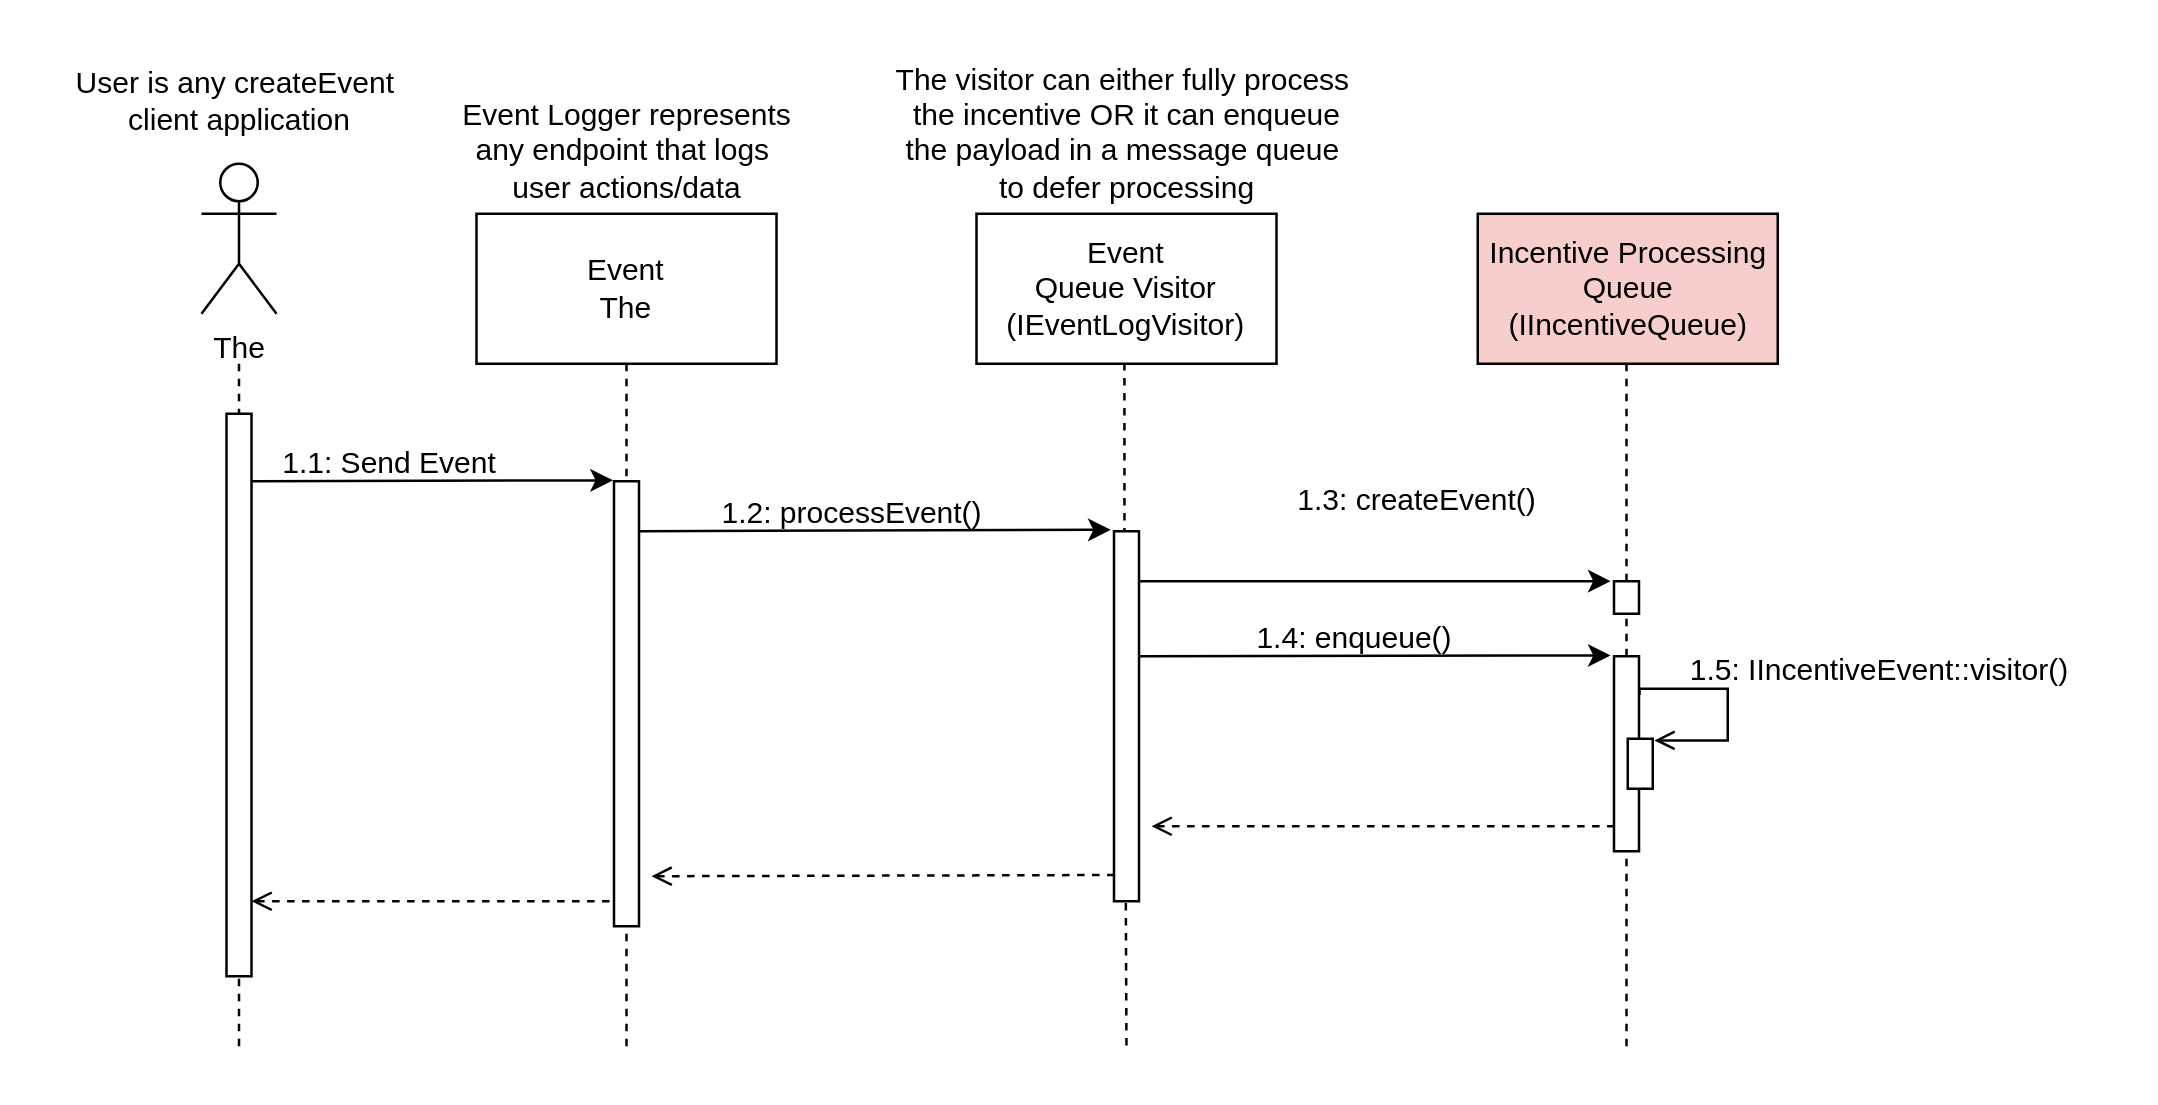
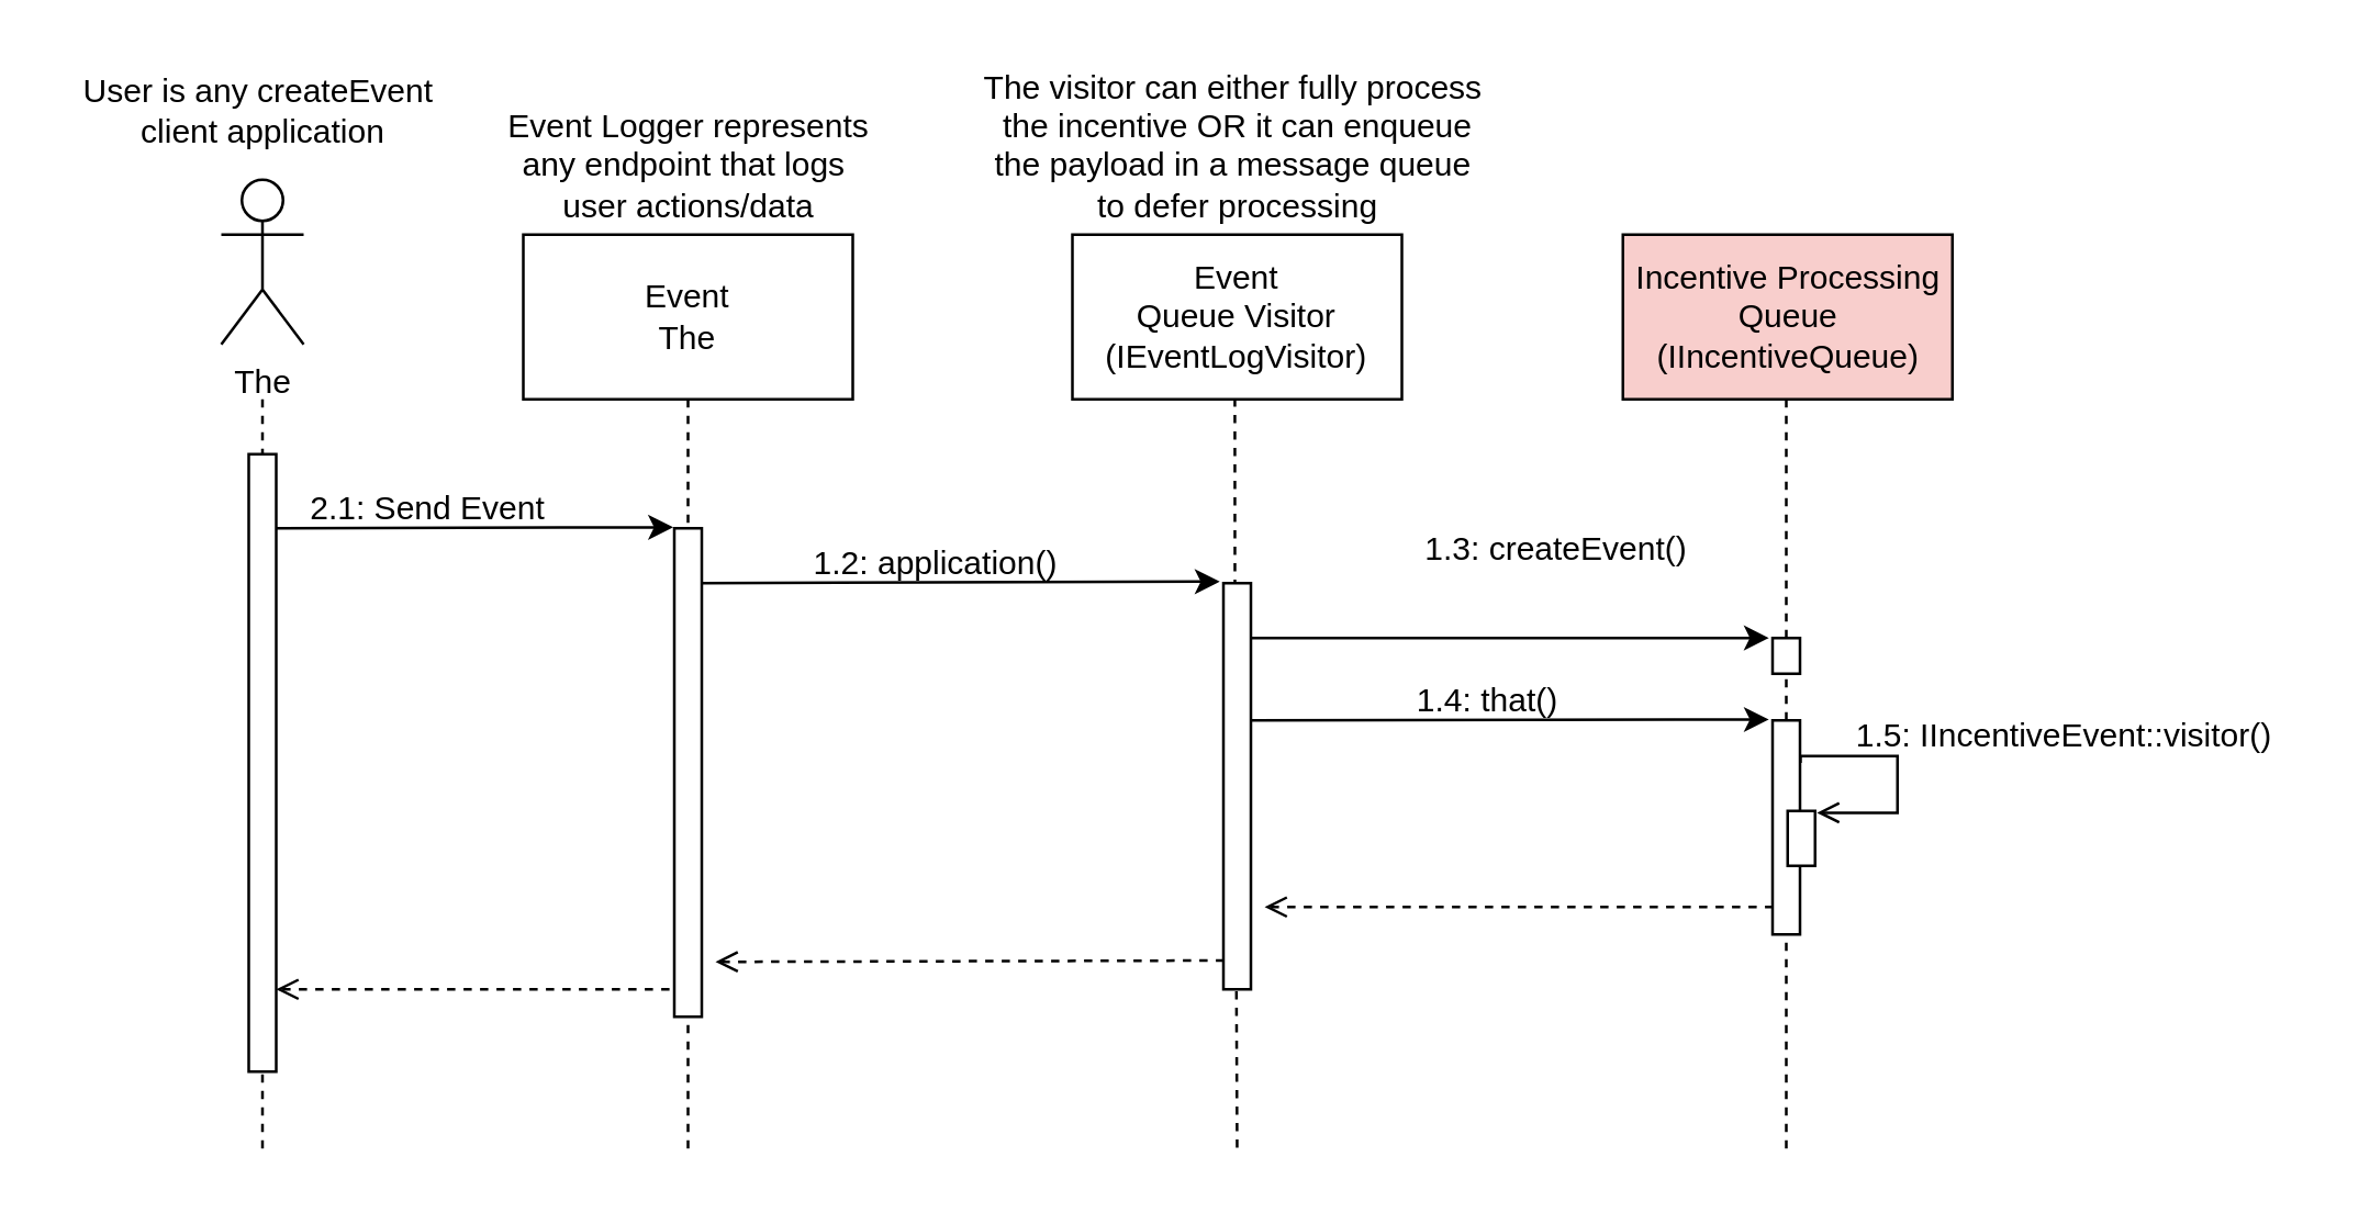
  <mxCell id="0" />
  <mxCell id="1" parent="0" />
  <mxCell id="2" style="edgeStyle=orthogonalEdgeStyle;rounded=0;orthogonalLoop=1;jettySize=auto;html=1;dashed=1;endArrow=none;endFill=0;" parent="1" edge="1"><mxGeometry relative="1" as="geometry"><mxPoint x="250" y="420" as="targetPoint" /><mxPoint x="250" y="145" as="sourcePoint" /><Array as="points"><mxPoint x="250" y="420" /></Array></mxGeometry></mxCell>
  <mxCell id="3" value="Event &lt;br&gt;The" style="rounded=0;whiteSpace=wrap;html=1;" parent="1" vertex="1"><mxGeometry x="190" y="85" width="120" height="60" as="geometry" /></mxCell>
  <mxCell id="4" value="Event Logger represents&lt;br&gt;any endpoint that logs&amp;nbsp;&lt;br&gt;user actions/data" style="text;html=1;align=center;verticalAlign=middle;resizable=0;points=[];;autosize=1;" parent="1" vertex="1"><mxGeometry x="175" y="35" width="150" height="50" as="geometry" /></mxCell>
  <mxCell id="5" value="The" style="shape=umlActor;verticalLabelPosition=bottom;labelBackgroundColor=#ffffff;verticalAlign=top;html=1;outlineConnect=0;" parent="1" vertex="1"><mxGeometry x="80" y="65" width="30" height="60" as="geometry" /></mxCell>
  <mxCell id="6" value="User is any createEvent&amp;nbsp;&lt;br&gt;client&amp;nbsp;application" style="text;html=1;align=center;verticalAlign=middle;resizable=0;points=[];;autosize=1;" parent="1" vertex="1"><mxGeometry x="20" y="25" width="150" height="30" as="geometry" /></mxCell>
  <mxCell id="7" style="edgeStyle=orthogonalEdgeStyle;rounded=0;orthogonalLoop=1;jettySize=auto;html=1;dashed=1;endArrow=none;endFill=0;" parent="1" edge="1"><mxGeometry relative="1" as="geometry"><mxPoint x="95" y="420" as="targetPoint" /><mxPoint x="95" y="145" as="sourcePoint" /></mxGeometry></mxCell>
  <mxCell id="8" value="Event &lt;br&gt;Queue Visitor&lt;br&gt;(IEventLogVisitor)" style="rounded=0;whiteSpace=wrap;html=1;" parent="1" vertex="1"><mxGeometry x="390" y="85" width="120" height="60" as="geometry" /></mxCell>
  <mxCell id="9" style="edgeStyle=orthogonalEdgeStyle;rounded=0;orthogonalLoop=1;jettySize=auto;html=1;dashed=1;endArrow=none;endFill=0;" parent="1" edge="1"><mxGeometry relative="1" as="geometry"><mxPoint x="450" y="420" as="targetPoint" /><mxPoint x="449.167" y="144.667" as="sourcePoint" /><Array as="points"><mxPoint x="450" y="245" /></Array></mxGeometry></mxCell>
  <mxCell id="10" value="The visitor can either fully process&amp;nbsp;&lt;br&gt;the incentive OR it can enqueue&lt;br&gt;the payload in a message queue&amp;nbsp;&lt;br&gt;to defer processing&lt;br&gt;&lt;br&gt;" style="text;html=1;align=center;verticalAlign=middle;resizable=0;points=[];;autosize=1;" parent="1" vertex="1"><mxGeometry x="350" y="20" width="200" height="80" as="geometry" /></mxCell>
  <mxCell id="11" value="" style="rounded=0;whiteSpace=wrap;html=1;" parent="1" vertex="1"><mxGeometry x="90" y="165" width="10" height="225" as="geometry" /></mxCell>
  <mxCell id="12" value="" style="endArrow=classic;html=1;entryX=-0.042;entryY=-0.002;entryDx=0;entryDy=0;entryPerimeter=0;" parent="1" target="14" edge="1"><mxGeometry width="50" height="50" relative="1" as="geometry"><mxPoint x="100" y="192" as="sourcePoint" /><mxPoint x="240" y="192" as="targetPoint" /></mxGeometry></mxCell>
- <mxCell id="13" value="1.1: Send Event" style="text;html=1;align=center;verticalAlign=middle;resizable=0;points=[];;autosize=1;" parent="1" vertex="1"><mxGeometry x="105" y="175" width="100" height="20" as="geometry" /></mxCell>
+ <mxCell id="13" value="2.1: Send Event" style="text;html=1;align=center;verticalAlign=middle;resizable=0;points=[];;autosize=1;" parent="1" vertex="1"><mxGeometry x="105" y="175" width="100" height="20" as="geometry" /></mxCell>
  <mxCell id="14" value="" style="rounded=0;whiteSpace=wrap;html=1;" parent="1" vertex="1"><mxGeometry x="245" y="192" width="10" height="178" as="geometry" /></mxCell>
  <mxCell id="15" value="" style="endArrow=classic;html=1;entryX=-0.133;entryY=-0.004;entryDx=0;entryDy=0;entryPerimeter=0;" parent="1" target="17" edge="1"><mxGeometry width="50" height="50" relative="1" as="geometry"><mxPoint x="255" y="212" as="sourcePoint" /><mxPoint x="410" y="212" as="targetPoint" /></mxGeometry></mxCell>
- <mxCell id="16" value="1.2: processEvent()" style="text;html=1;align=center;verticalAlign=middle;resizable=0;points=[];;autosize=1;" parent="1" vertex="1"><mxGeometry x="280" y="195" width="120" height="20" as="geometry" /></mxCell>
+ <mxCell id="16" value="1.2: application()" style="text;html=1;align=center;verticalAlign=middle;resizable=0;points=[];;autosize=1;" parent="1" vertex="1"><mxGeometry x="280" y="195" width="120" height="20" as="geometry" /></mxCell>
  <mxCell id="17" value="" style="rounded=0;whiteSpace=wrap;html=1;" parent="1" vertex="1"><mxGeometry x="445" y="212" width="10" height="148" as="geometry" /></mxCell>
  <mxCell id="18" value="Incentive Processing Queue&lt;br&gt;(IIncentiveQueue)" style="rounded=0;whiteSpace=wrap;html=1;fillColor=#f8cecc;" parent="1" vertex="1"><mxGeometry x="590.5" y="85" width="120" height="60" as="geometry" /></mxCell>
  <mxCell id="19" style="edgeStyle=orthogonalEdgeStyle;rounded=0;orthogonalLoop=1;jettySize=auto;html=1;dashed=1;endArrow=none;endFill=0;" parent="1" edge="1"><mxGeometry relative="1" as="geometry"><mxPoint x="650" y="420" as="targetPoint" /><mxPoint x="650" y="145" as="sourcePoint" /></mxGeometry></mxCell>
  <mxCell id="20" value="" style="endArrow=classic;html=1;entryX=-0.133;entryY=-0.004;entryDx=0;entryDy=0;entryPerimeter=0;" parent="1" target="22" edge="1"><mxGeometry width="50" height="50" relative="1" as="geometry"><mxPoint x="455" y="232" as="sourcePoint" /><mxPoint x="610" y="232" as="targetPoint" /></mxGeometry></mxCell>
  <mxCell id="21" value="1.3: createEvent()" style="text;html=1;align=center;verticalAlign=middle;resizable=0;points=[];;autosize=1;" parent="1" vertex="1"><mxGeometry x="511" y="190" width="110" height="20" as="geometry" /></mxCell>
  <mxCell id="22" value="" style="rounded=0;whiteSpace=wrap;html=1;" parent="1" vertex="1"><mxGeometry x="645" y="232" width="10" height="13" as="geometry" /></mxCell>
  <mxCell id="23" value="" style="endArrow=none;html=1;startArrow=open;startFill=0;endFill=0;dashed=1;" parent="1" edge="1"><mxGeometry width="50" height="50" relative="1" as="geometry"><mxPoint x="460" y="330" as="sourcePoint" /><mxPoint x="645" y="330" as="targetPoint" /></mxGeometry></mxCell>
  <mxCell id="24" value="" style="endArrow=none;html=1;startArrow=open;startFill=0;endFill=0;dashed=1;" parent="1" edge="1"><mxGeometry width="50" height="50" relative="1" as="geometry"><mxPoint x="260" y="350" as="sourcePoint" /><mxPoint x="445" y="349.5" as="targetPoint" /></mxGeometry></mxCell>
  <mxCell id="25" value="" style="endArrow=classic;html=1;entryX=-0.133;entryY=-0.004;entryDx=0;entryDy=0;entryPerimeter=0;" parent="1" target="27" edge="1"><mxGeometry width="50" height="50" relative="1" as="geometry"><mxPoint x="455" y="262" as="sourcePoint" /><mxPoint x="610" y="262" as="targetPoint" /></mxGeometry></mxCell>
- <mxCell id="26" value="1.4: enqueue()" style="text;html=1;align=center;verticalAlign=middle;resizable=0;points=[];;autosize=1;" parent="1" vertex="1"><mxGeometry x="496" y="245" width="90" height="20" as="geometry" /></mxCell>
+ <mxCell id="26" value="1.4: that()" style="text;html=1;align=center;verticalAlign=middle;resizable=0;points=[];;autosize=1;" parent="1" vertex="1"><mxGeometry x="496" y="245" width="90" height="20" as="geometry" /></mxCell>
  <mxCell id="27" value="" style="rounded=0;whiteSpace=wrap;html=1;" parent="1" vertex="1"><mxGeometry x="645" y="262" width="10" height="78" as="geometry" /></mxCell>
  <mxCell id="28" style="edgeStyle=orthogonalEdgeStyle;rounded=0;orthogonalLoop=1;jettySize=auto;html=1;startArrow=none;startFill=0;endArrow=open;endFill=0;exitX=1.04;exitY=0.141;exitDx=0;exitDy=0;exitPerimeter=0;entryX=1.067;entryY=0.033;entryDx=0;entryDy=0;entryPerimeter=0;" parent="1" target="29" edge="1"><mxGeometry relative="1" as="geometry"><mxPoint x="655.167" y="277.5" as="sourcePoint" /><Array as="points"><mxPoint x="690.5" y="275" /><mxPoint x="690.5" y="296" /></Array></mxGeometry></mxCell>
  <mxCell id="29" value="" style="rounded=0;whiteSpace=wrap;html=1;" parent="1" vertex="1"><mxGeometry x="650.5" y="295" width="10" height="20" as="geometry" /></mxCell>
  <mxCell id="30" value="1.5: IIncentiveEvent::visitor()" style="text;html=1;align=center;verticalAlign=middle;resizable=0;points=[];;autosize=1;" parent="1" vertex="1"><mxGeometry x="660.5" y="257.5" width="180" height="20" as="geometry" /></mxCell>
  <mxCell id="31" value="" style="endArrow=none;html=1;startArrow=open;startFill=0;endFill=0;dashed=1;" parent="1" edge="1"><mxGeometry width="50" height="50" relative="1" as="geometry"><mxPoint x="100" y="360" as="sourcePoint" /><mxPoint x="245" y="360" as="targetPoint" /></mxGeometry></mxCell>
